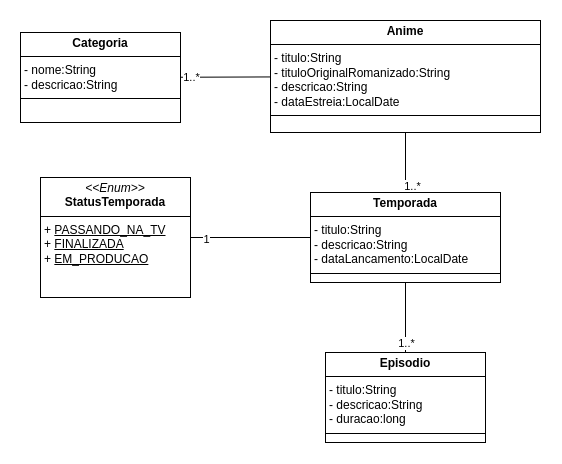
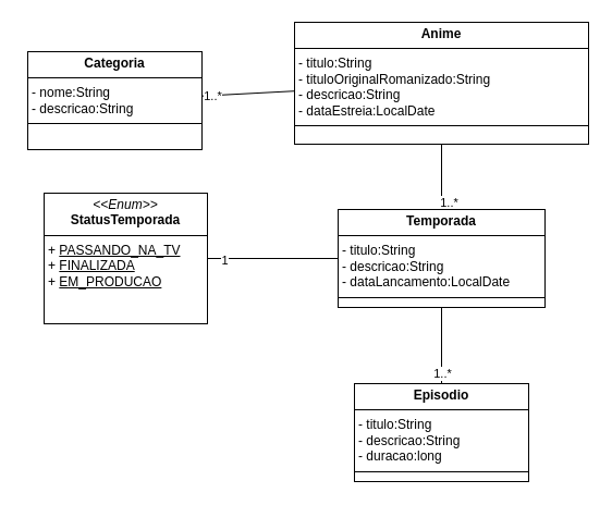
  <mxCell id="0" />
  <mxCell id="1" parent="0" />
  <mxCell id="2" value="&lt;p style=&quot;margin:0px;margin-top:4px;text-align:center;&quot;&gt;&lt;b&gt;Anime&lt;/b&gt;&lt;/p&gt;&lt;hr size=&quot;1&quot; style=&quot;border-style:solid;&quot;&gt;&lt;p style=&quot;margin:0px;margin-left:4px;&quot;&gt;- titulo:String&lt;/p&gt;&lt;p style=&quot;margin:0px;margin-left:4px;&quot;&gt;- tituloOriginalRomanizado:String&lt;/p&gt;&lt;p style=&quot;margin:0px;margin-left:4px;&quot;&gt;- descricao:String&lt;/p&gt;&lt;p style=&quot;margin:0px;margin-left:4px;&quot;&gt;- dataEstreia:LocalDate&lt;/p&gt;&lt;hr size=&quot;1&quot; style=&quot;border-style:solid;&quot;&gt;&lt;p style=&quot;margin:0px;margin-left:4px;&quot;&gt;&lt;br&gt;&lt;/p&gt;" style="verticalAlign=top;align=left;overflow=fill;html=1;whiteSpace=wrap;" parent="1" vertex="1"><mxGeometry x="270" y="20" width="270" height="112" as="geometry" /></mxCell>
  <mxCell id="3" style="edgeStyle=none;rounded=0;orthogonalLoop=1;jettySize=auto;html=1;endArrow=none;endFill=0;" parent="1" source="5" target="2" edge="1"><mxGeometry relative="1" as="geometry" /></mxCell>
  <mxCell id="4" value="1..*" style="edgeLabel;html=1;align=center;verticalAlign=middle;resizable=0;points=[];" parent="3" vertex="1" connectable="0"><mxGeometry x="-0.755" relative="1" as="geometry"><mxPoint as="offset" /></mxGeometry></mxCell>
- <mxCell id="5" value="&lt;p style=&quot;margin:0px;margin-top:4px;text-align:center;&quot;&gt;&lt;b&gt;Categoria&lt;/b&gt;&lt;/p&gt;&lt;hr size=&quot;1&quot; style=&quot;border-style:solid;&quot;&gt;&lt;p style=&quot;margin:0px;margin-left:4px;&quot;&gt;- nome:String&lt;/p&gt;&lt;p style=&quot;margin:0px;margin-left:4px;&quot;&gt;- descricao:String&lt;/p&gt;&lt;hr size=&quot;1&quot; style=&quot;border-style:solid;&quot;&gt;&lt;p style=&quot;margin:0px;margin-left:4px;&quot;&gt;&lt;br&gt;&lt;/p&gt;" style="verticalAlign=top;align=left;overflow=fill;html=1;whiteSpace=wrap;" parent="1" vertex="1"><mxGeometry x="20" y="32" width="160" height="90" as="geometry" /></mxCell>
+ <mxCell id="5" value="&lt;p style=&quot;margin:0px;margin-top:4px;text-align:center;&quot;&gt;&lt;b&gt;Categoria&lt;/b&gt;&lt;/p&gt;&lt;hr size=&quot;1&quot; style=&quot;border-style:solid;&quot;&gt;&lt;p style=&quot;margin:0px;margin-left:4px;&quot;&gt;- nome:String&lt;/p&gt;&lt;p style=&quot;margin:0px;margin-left:4px;&quot;&gt;- descricao:String&lt;/p&gt;&lt;hr size=&quot;1&quot; style=&quot;border-style:solid;&quot;&gt;&lt;p style=&quot;margin:0px;margin-left:4px;&quot;&gt;&lt;br&gt;&lt;/p&gt;" style="verticalAlign=top;align=left;overflow=fill;html=1;whiteSpace=wrap;" parent="1" vertex="1"><mxGeometry x="25" y="47" width="160" height="90" as="geometry" /></mxCell>
  <mxCell id="6" style="edgeStyle=none;rounded=0;orthogonalLoop=1;jettySize=auto;html=1;endArrow=none;endFill=0;" parent="1" source="10" target="2" edge="1"><mxGeometry relative="1" as="geometry" /></mxCell>
  <mxCell id="7" value="1..*" style="edgeLabel;html=1;align=center;verticalAlign=middle;resizable=0;points=[];" parent="6" vertex="1" connectable="0"><mxGeometry x="-0.761" relative="1" as="geometry"><mxPoint x="6" as="offset" /></mxGeometry></mxCell>
  <mxCell id="8" style="edgeStyle=none;rounded=0;orthogonalLoop=1;jettySize=auto;html=1;endArrow=none;endFill=0;" parent="1" source="10" target="14" edge="1"><mxGeometry relative="1" as="geometry" /></mxCell>
  <mxCell id="9" value="1" style="edgeLabel;html=1;align=center;verticalAlign=middle;resizable=0;points=[];" parent="8" vertex="1" connectable="0"><mxGeometry x="0.758" y="1" relative="1" as="geometry"><mxPoint as="offset" /></mxGeometry></mxCell>
  <mxCell id="10" value="&lt;p style=&quot;margin:0px;margin-top:4px;text-align:center;&quot;&gt;&lt;b&gt;Temporada&lt;/b&gt;&lt;/p&gt;&lt;hr size=&quot;1&quot; style=&quot;border-style:solid;&quot;&gt;&lt;p style=&quot;margin:0px;margin-left:4px;&quot;&gt;- titulo:String&lt;/p&gt;&lt;p style=&quot;margin:0px;margin-left:4px;&quot;&gt;- descricao:String&lt;/p&gt;&lt;p style=&quot;margin:0px;margin-left:4px;&quot;&gt;- dataLancamento:LocalDate&lt;/p&gt;&lt;hr size=&quot;1&quot; style=&quot;border-style:solid;&quot;&gt;&lt;p style=&quot;margin:0px;margin-left:4px;&quot;&gt;&lt;br&gt;&lt;/p&gt;" style="verticalAlign=top;align=left;overflow=fill;html=1;whiteSpace=wrap;" parent="1" vertex="1"><mxGeometry x="310" y="192" width="190" height="90" as="geometry" /></mxCell>
  <mxCell id="11" style="edgeStyle=none;rounded=0;orthogonalLoop=1;jettySize=auto;html=1;endArrow=none;endFill=0;" parent="1" source="13" target="10" edge="1"><mxGeometry relative="1" as="geometry" /></mxCell>
  <mxCell id="12" value="1..*" style="edgeLabel;html=1;align=center;verticalAlign=middle;resizable=0;points=[];" parent="11" vertex="1" connectable="0"><mxGeometry x="-0.819" y="1" relative="1" as="geometry"><mxPoint x="1" y="-4" as="offset" /></mxGeometry></mxCell>
  <mxCell id="13" value="&lt;p style=&quot;margin:0px;margin-top:4px;text-align:center;&quot;&gt;&lt;b&gt;Episodio&lt;/b&gt;&lt;/p&gt;&lt;hr size=&quot;1&quot; style=&quot;border-style:solid;&quot;&gt;&lt;p style=&quot;margin:0px;margin-left:4px;&quot;&gt;- titulo:String&lt;/p&gt;&lt;p style=&quot;margin:0px;margin-left:4px;&quot;&gt;- descricao:String&lt;/p&gt;&lt;p style=&quot;margin:0px;margin-left:4px;&quot;&gt;- duracao:long&lt;/p&gt;&lt;hr size=&quot;1&quot; style=&quot;border-style:solid;&quot;&gt;&lt;p style=&quot;margin:0px;margin-left:4px;&quot;&gt;&lt;br&gt;&lt;/p&gt;" style="verticalAlign=top;align=left;overflow=fill;html=1;whiteSpace=wrap;" parent="1" vertex="1"><mxGeometry x="325" y="352" width="160" height="90" as="geometry" /></mxCell>
  <mxCell id="14" value="&lt;p style=&quot;margin:0px;margin-top:4px;text-align:center;&quot;&gt;&lt;i&gt;&amp;lt;&amp;lt;Enum&amp;gt;&amp;gt;&lt;/i&gt;&lt;br&gt;&lt;b&gt;StatusTemporada&lt;/b&gt;&lt;/p&gt;&lt;hr size=&quot;1&quot; style=&quot;border-style:solid;&quot;&gt;&lt;p style=&quot;margin:0px;margin-left:4px;&quot;&gt;+ &lt;u&gt;PASSANDO_NA_TV&lt;/u&gt;&lt;/p&gt;&lt;p style=&quot;margin:0px;margin-left:4px;&quot;&gt;+ &lt;u&gt;FINALIZADA&lt;/u&gt;&lt;/p&gt;&lt;p style=&quot;margin:0px;margin-left:4px;&quot;&gt;+ &lt;u&gt;EM_PRODUCAO&lt;/u&gt;&lt;br&gt;&lt;/p&gt;" style="verticalAlign=top;align=left;overflow=fill;html=1;whiteSpace=wrap;" parent="1" vertex="1"><mxGeometry x="40" y="177" width="150" height="120" as="geometry" /></mxCell>
